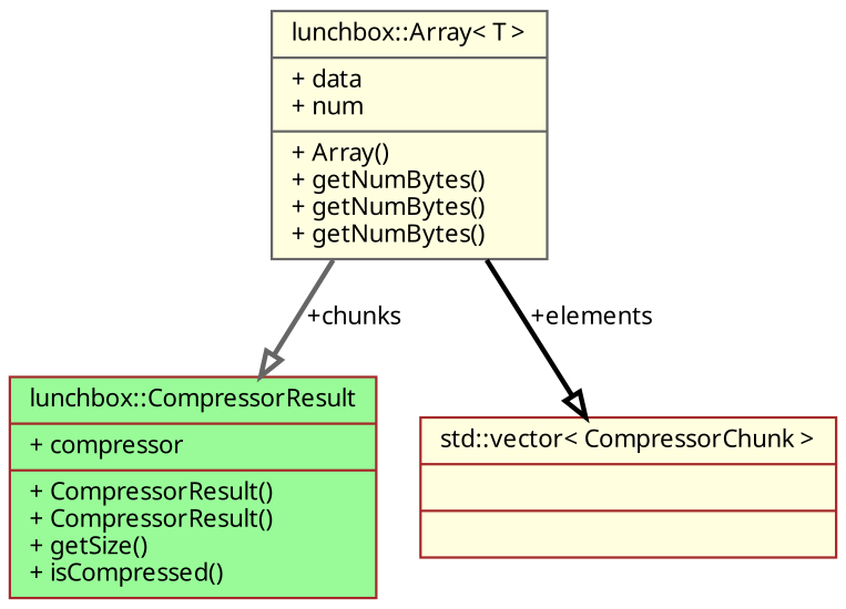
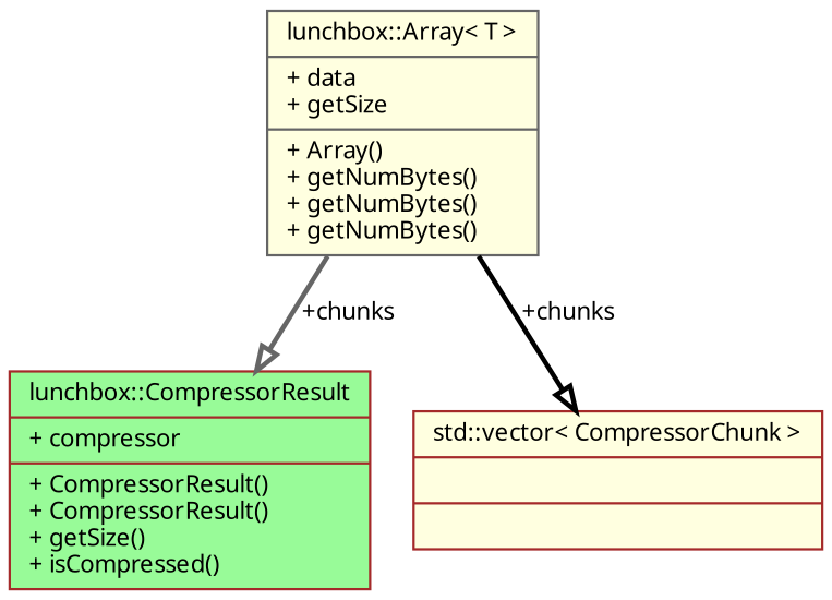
  digraph {
    node [color=brown fillcolor=lightyellow fontname=Sans fontsize=10 shape=record style=filled]
    edge [arrowhead=onormal fontname=Sans fontsize=10 labelfontname=Sans labelfontsize=10 style=bold]
    n1 [fillcolor=palegreen fontcolor=black height=0.2 label="{lunchbox::CompressorResult\n|+ compressor\l|+ CompressorResult()\l+ CompressorResult()\l+ getSize()\l+ isCompressed()\l}" width=0.4]
    n2 [height=0.2 label="{std::vector\< CompressorChunk \>\n||}" width=0.4]
-   n3 [color=gray40 height=0.2 label="{lunchbox::Array\< T \>\n|+ data\l+ num\l|+ Array()\l+ getNumBytes()\l+ getNumBytes()\l+ getNumBytes()\l}" width=0.4]
+   n3 [color=gray40 height=0.2 label="{lunchbox::Array\< T \>\n|+ data\l+ getSize\l|+ Array()\l+ getNumBytes()\l+ getNumBytes()\l+ getNumBytes()\l}" width=0.4]
    n3 -> n1 [color=gray40 label=" +chunks"]
-   n3 -> n2 [color=black label=" +elements"]
+   n3 -> n2 [color=black label=" +chunks"]
  }
